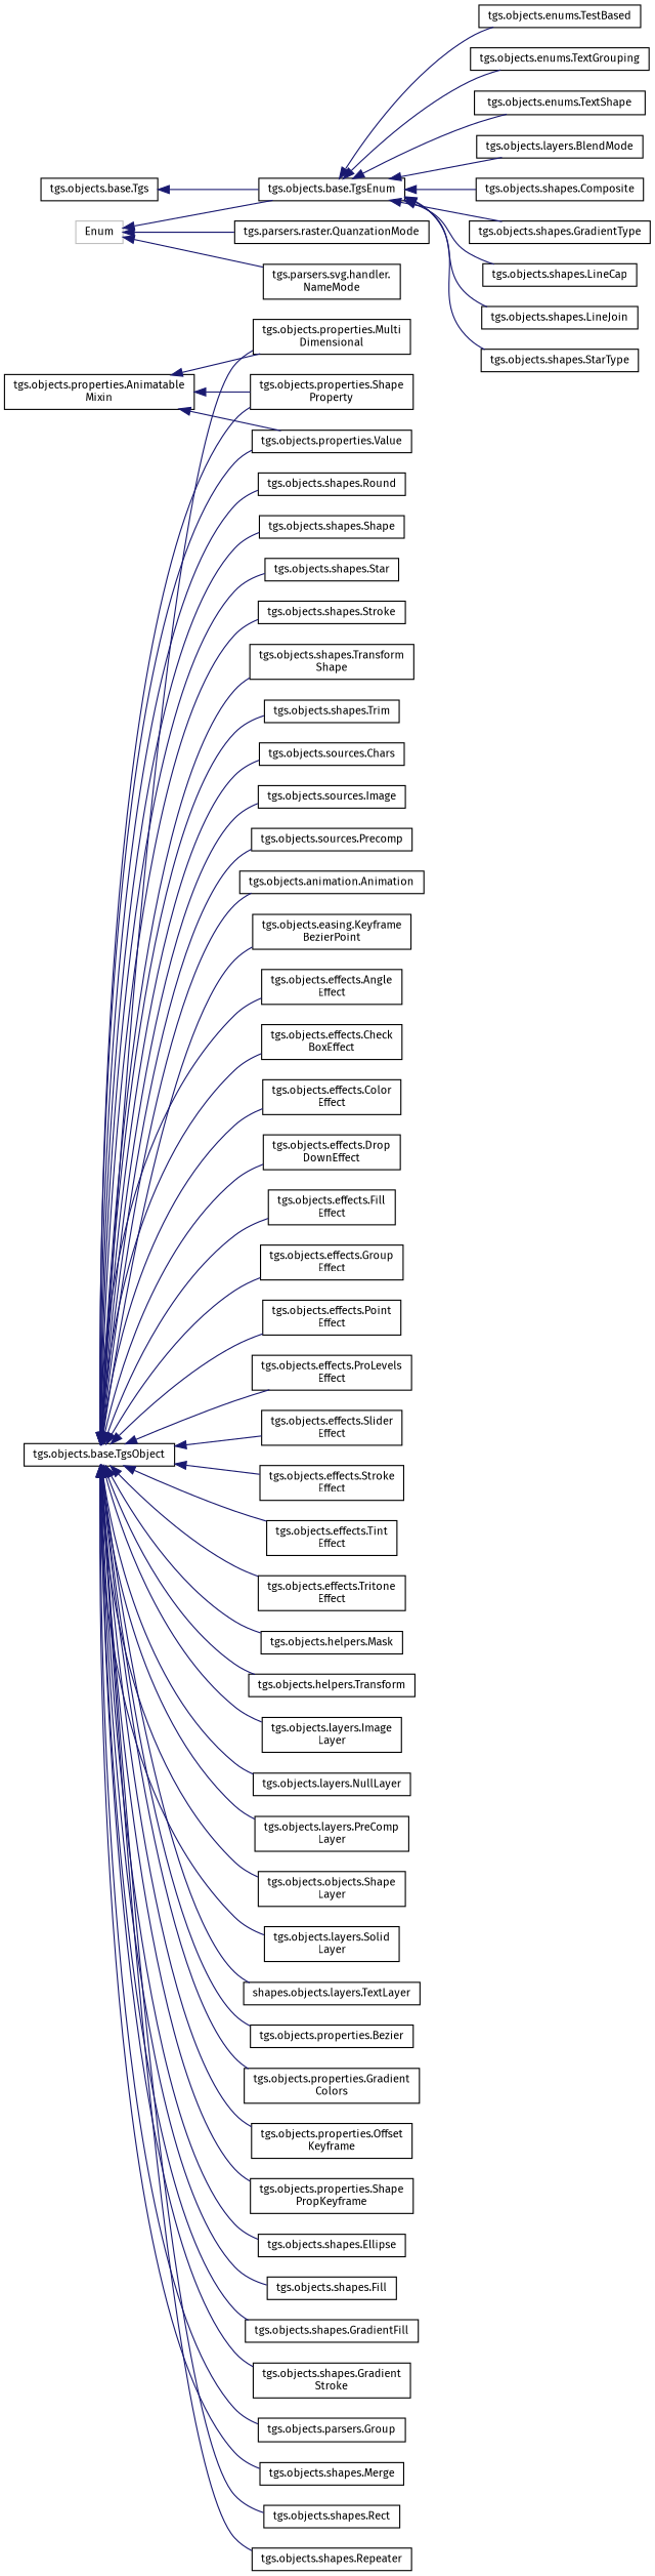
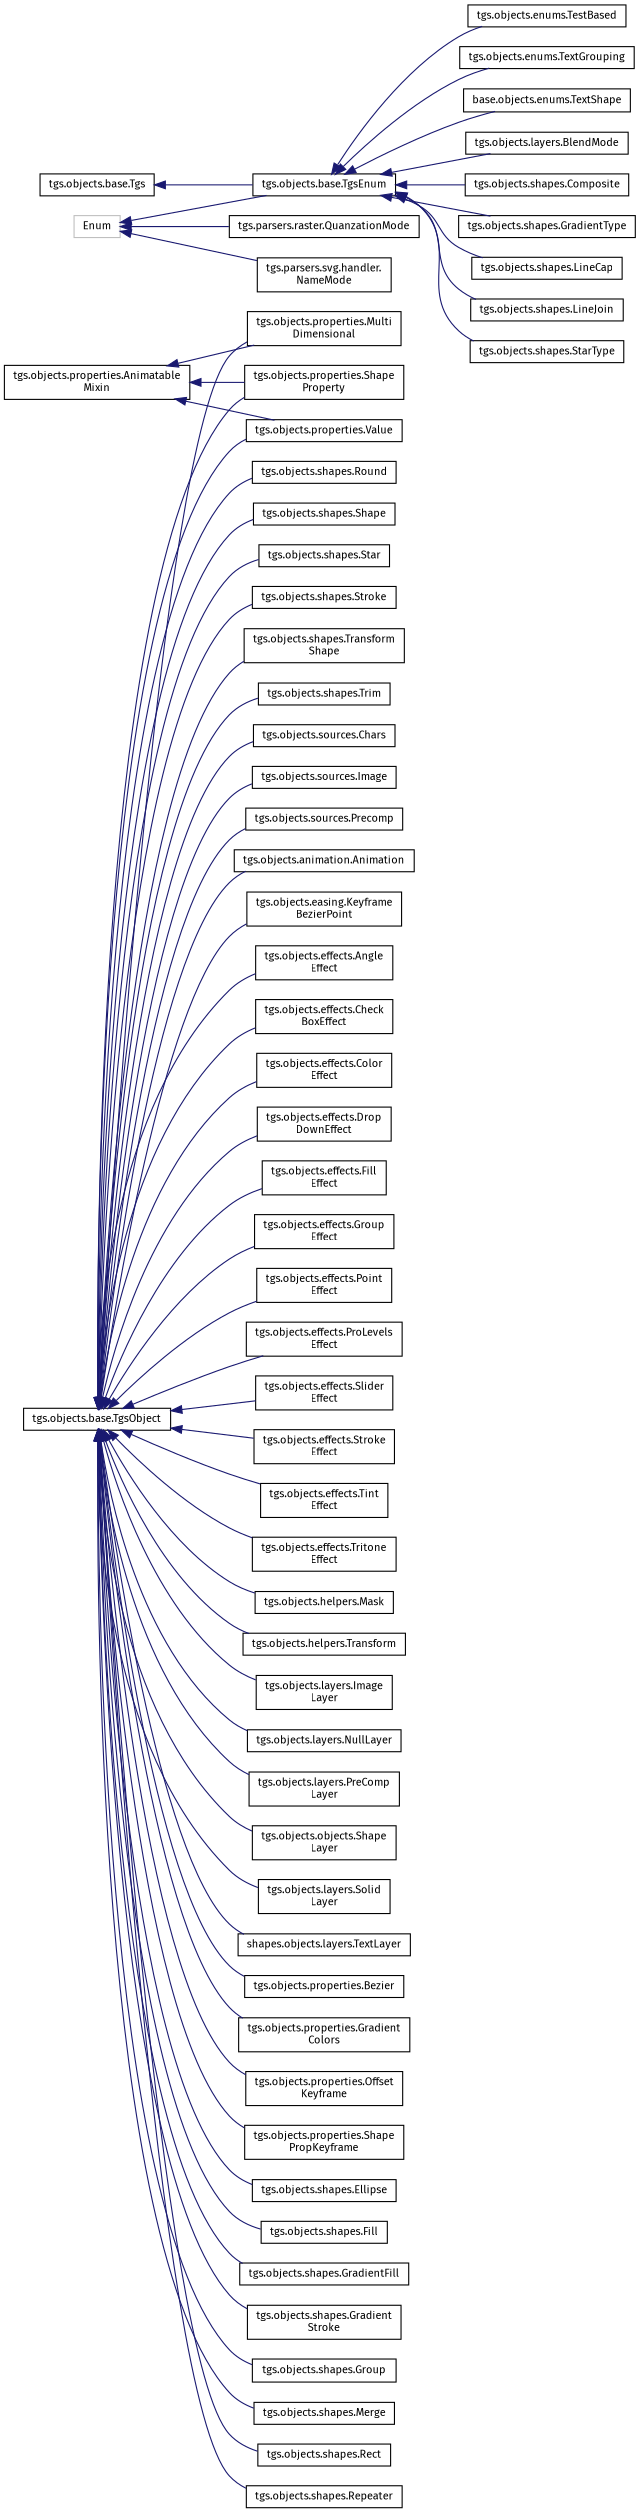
  digraph {
    fontname="Fira Sans"
    rankdir=LR
    node [color=black fillcolor=white fontname="Fira Sans" fontsize=10 shape=record style=filled]
    edge [color=midnightblue dir=back fontname="Fira Sans" fontsize=10 labelfontname=Helvetica labelfontsize=10 style=solid]
    n1 [height=0.2 label="tgs.objects.properties.Animatable\lMixin" width=0.4]
    n2 [height=0.2 label="tgs.objects.properties.Multi\lDimensional" width=0.4]
    n3 [height=0.2 label="tgs.objects.properties.Shape\lProperty" width=0.4]
    n4 [height=0.2 label="tgs.objects.properties.Value" width=0.4]
    n5 [color=grey75 height=0.2 label=Enum width=0.4]
    n6 [height=0.2 label="tgs.objects.base.TgsEnum" width=0.4]
    n7 [height=0.2 label="tgs.parsers.raster.QuanzationMode" width=0.4]
    n8 [height=0.2 label="tgs.parsers.svg.handler.\lNameMode" width=0.4]
    n9 [height=0.2 label="tgs.objects.enums.TestBased" width=0.4]
    n10 [height=0.2 label="tgs.objects.enums.TextGrouping" width=0.4]
-   n11 [height=0.2 label="tgs.objects.enums.TextShape" width=0.4]
+   n11 [height=0.2 label="base.objects.enums.TextShape" width=0.4]
    n12 [height=0.2 label="tgs.objects.layers.BlendMode" width=0.4]
    n13 [height=0.2 label="tgs.objects.shapes.Composite" width=0.4]
    n14 [height=0.2 label="tgs.objects.shapes.GradientType" width=0.4]
    n15 [height=0.2 label="tgs.objects.shapes.LineCap" width=0.4]
    n16 [height=0.2 label="tgs.objects.shapes.LineJoin" width=0.4]
    n17 [height=0.2 label="tgs.objects.shapes.StarType" width=0.4]
    n18 [height=0.2 label="tgs.objects.base.Tgs" width=0.4]
    n19 [height=0.2 label="tgs.objects.base.TgsObject" width=0.4]
    n20 [height=0.2 label="tgs.objects.animation.Animation" width=0.4]
    n21 [height=0.2 label="tgs.objects.easing.Keyframe\lBezierPoint" width=0.4]
    n22 [height=0.2 label="tgs.objects.effects.Angle\lEffect" width=0.4]
    n23 [height=0.2 label="tgs.objects.effects.Check\lBoxEffect" width=0.4]
    n24 [height=0.2 label="tgs.objects.effects.Color\lEffect" width=0.4]
    n25 [height=0.2 label="tgs.objects.effects.Drop\lDownEffect" width=0.4]
    n26 [height=0.2 label="tgs.objects.effects.Fill\lEffect" width=0.4]
    n27 [height=0.2 label="tgs.objects.effects.Group\lEffect" width=0.4]
    n28 [height=0.2 label="tgs.objects.effects.Point\lEffect" width=0.4]
    n29 [height=0.2 label="tgs.objects.effects.ProLevels\lEffect" width=0.4]
    n30 [height=0.2 label="tgs.objects.effects.Slider\lEffect" width=0.4]
    n31 [height=0.2 label="tgs.objects.effects.Stroke\lEffect" width=0.4]
    n32 [height=0.2 label="tgs.objects.effects.Tint\lEffect" width=0.4]
    n33 [height=0.2 label="tgs.objects.effects.Tritone\lEffect" width=0.4]
    n34 [height=0.2 label="tgs.objects.helpers.Mask" width=0.4]
    n35 [height=0.2 label="tgs.objects.helpers.Transform" width=0.4]
    n36 [height=0.2 label="tgs.objects.layers.Image\lLayer" width=0.4]
    n37 [height=0.2 label="tgs.objects.layers.NullLayer" width=0.4]
    n38 [height=0.2 label="tgs.objects.layers.PreComp\lLayer" width=0.4]
    n39 [height=0.2 label="tgs.objects.objects.Shape\lLayer" width=0.4]
    n40 [height=0.2 label="tgs.objects.layers.Solid\lLayer" width=0.4]
    n41 [height=0.2 label="shapes.objects.layers.TextLayer" width=0.4]
    n42 [height=0.2 label="tgs.objects.properties.Bezier" width=0.4]
    n43 [height=0.2 label="tgs.objects.properties.Gradient\lColors" width=0.4]
    n44 [height=0.2 label="tgs.objects.properties.Offset\lKeyframe" width=0.4]
    n45 [height=0.2 label="tgs.objects.properties.Shape\lPropKeyframe" width=0.4]
    n46 [height=0.2 label="tgs.objects.shapes.Ellipse" width=0.4]
    n47 [height=0.2 label="tgs.objects.shapes.Fill" width=0.4]
    n48 [height=0.2 label="tgs.objects.shapes.GradientFill" width=0.4]
    n49 [height=0.2 label="tgs.objects.shapes.Gradient\lStroke" width=0.4]
-   n50 [height=0.2 label="tgs.objects.parsers.Group" width=0.4]
+   n50 [height=0.2 label="tgs.objects.shapes.Group" width=0.4]
    n51 [height=0.2 label="tgs.objects.shapes.Merge" width=0.4]
    n52 [height=0.2 label="tgs.objects.shapes.Rect" width=0.4]
    n53 [height=0.2 label="tgs.objects.shapes.Repeater" width=0.4]
    n54 [height=0.2 label="tgs.objects.shapes.Round" width=0.4]
    n55 [height=0.2 label="tgs.objects.shapes.Shape" width=0.4]
    n56 [height=0.2 label="tgs.objects.shapes.Star" width=0.4]
    n57 [height=0.2 label="tgs.objects.shapes.Stroke" width=0.4]
    n58 [height=0.2 label="tgs.objects.shapes.Transform\lShape" width=0.4]
    n59 [height=0.2 label="tgs.objects.shapes.Trim" width=0.4]
    n60 [height=0.2 label="tgs.objects.sources.Chars" width=0.4]
    n61 [height=0.2 label="tgs.objects.sources.Image" width=0.4]
    n62 [height=0.2 label="tgs.objects.sources.Precomp" width=0.4]
    n1 -> n2
    n1 -> n3
    n1 -> n4
    n5 -> n6
    n5 -> n7
    n5 -> n8
    n6 -> n9
    n6 -> n10
    n6 -> n11
    n6 -> n12
    n6 -> n13
    n6 -> n14
    n6 -> n15
    n6 -> n16
    n6 -> n17
    n18 -> n6
    n19 -> n2
    n19 -> n3
    n19 -> n4
    n19 -> n20
    n19 -> n21
    n19 -> n22
    n19 -> n23
    n19 -> n24
    n19 -> n25
    n19 -> n26
    n19 -> n27
    n19 -> n28
    n19 -> n29
    n19 -> n30
    n19 -> n31
    n19 -> n32
    n19 -> n33
    n19 -> n34
    n19 -> n35
    n19 -> n36
    n19 -> n37
    n19 -> n38
    n19 -> n39
    n19 -> n40
    n19 -> n41
    n19 -> n42
    n19 -> n43
    n19 -> n44
    n19 -> n45
    n19 -> n46
    n19 -> n47
    n19 -> n48
    n19 -> n49
    n19 -> n50
    n19 -> n51
    n19 -> n52
    n19 -> n53
    n19 -> n54
    n19 -> n55
    n19 -> n56
    n19 -> n57
    n19 -> n58
    n19 -> n59
    n19 -> n60
    n19 -> n61
    n19 -> n62
  }
